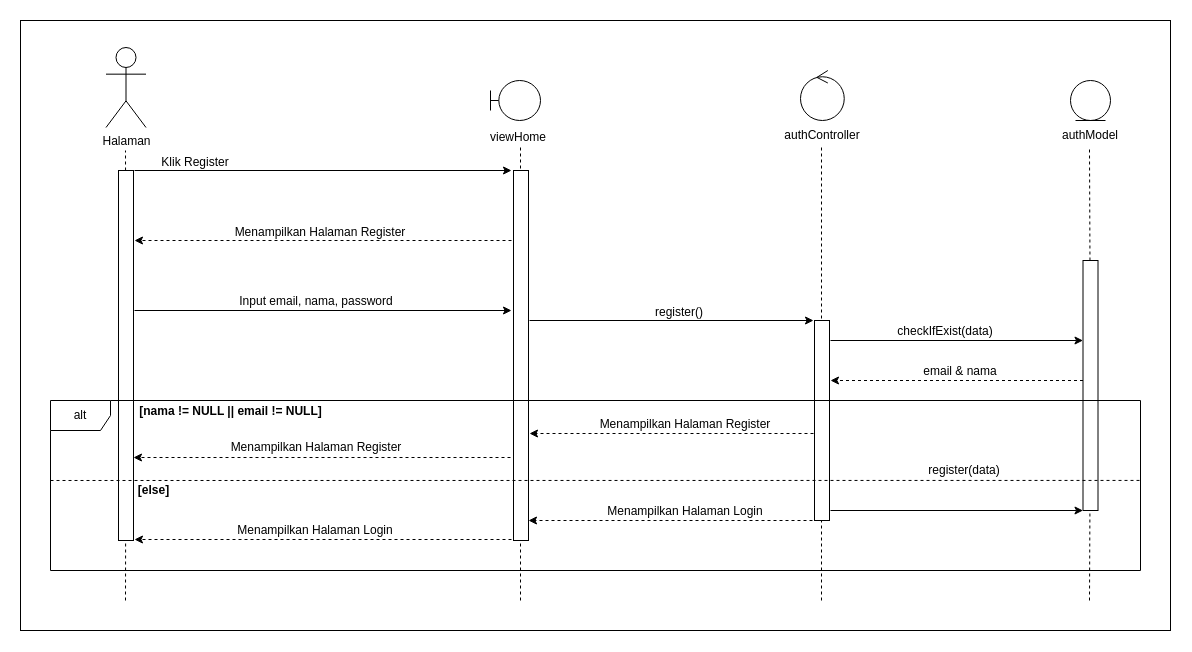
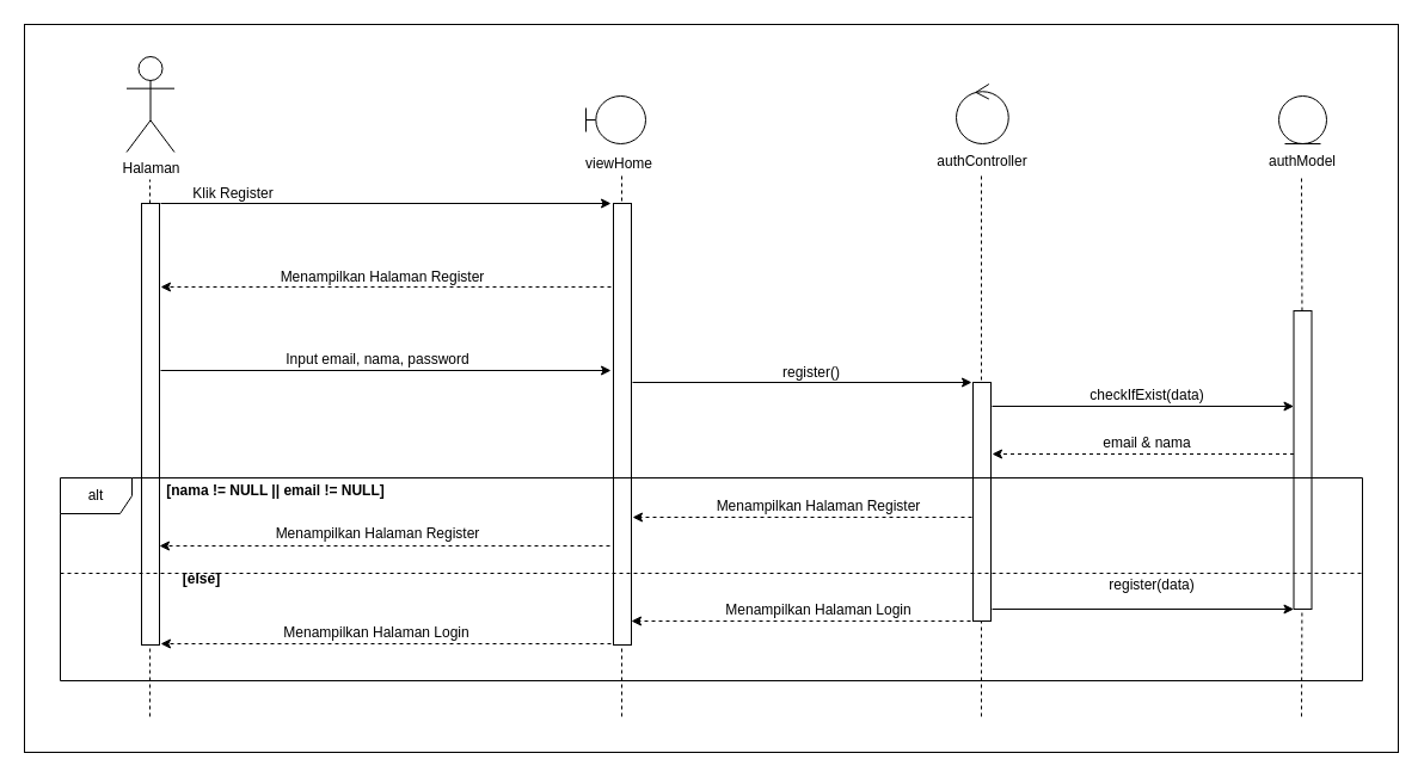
  <mxCell id="0" />
  <mxCell id="1" parent="0" />
  <mxCell id="2" value="" style="rounded=0;whiteSpace=wrap;html=1;" parent="1" vertex="1"><mxGeometry x="20" y="20" width="1150" height="610" as="geometry" /></mxCell>
  <mxCell id="3" value="Halaman" style="shape=umlActor;verticalLabelPosition=bottom;verticalAlign=top;html=1;outlineConnect=0;" parent="1" vertex="1"><mxGeometry x="105.5" y="47" width="40" height="80" as="geometry" /></mxCell>
  <mxCell id="4" value="" style="endArrow=none;dashed=1;html=1;rounded=0;startArrow=none;" parent="1" source="5" edge="1"><mxGeometry width="50" height="50" relative="1" as="geometry"><mxPoint x="125" y="560" as="sourcePoint" /><mxPoint x="125" y="150" as="targetPoint" /></mxGeometry></mxCell>
  <mxCell id="5" value="" style="rounded=0;whiteSpace=wrap;html=1;" parent="1" vertex="1"><mxGeometry x="118" y="170" width="15" height="370" as="geometry" /></mxCell>
  <mxCell id="6" value="" style="endArrow=none;dashed=1;html=1;rounded=0;" parent="1" target="5" edge="1"><mxGeometry width="50" height="50" relative="1" as="geometry"><mxPoint x="125" y="600" as="sourcePoint" /><mxPoint x="125" y="150" as="targetPoint" /></mxGeometry></mxCell>
  <mxCell id="7" value="" style="shape=umlBoundary;whiteSpace=wrap;html=1;" parent="1" vertex="1"><mxGeometry x="490" y="80" width="50" height="40" as="geometry" /></mxCell>
  <mxCell id="8" value="" style="endArrow=none;dashed=1;html=1;rounded=0;startArrow=none;" parent="1" edge="1"><mxGeometry width="50" height="50" relative="1" as="geometry"><mxPoint x="520" y="600" as="sourcePoint" /><mxPoint x="520" y="147" as="targetPoint" /></mxGeometry></mxCell>
  <mxCell id="9" value="" style="rounded=0;whiteSpace=wrap;html=1;" parent="1" vertex="1"><mxGeometry x="513" y="170" width="15" height="370" as="geometry" /></mxCell>
  <mxCell id="10" value="" style="ellipse;shape=umlControl;whiteSpace=wrap;html=1;" parent="1" vertex="1"><mxGeometry x="800" y="70" width="43.75" height="50" as="geometry" /></mxCell>
  <mxCell id="11" value="" style="endArrow=none;dashed=1;html=1;rounded=0;startArrow=none;" parent="1" edge="1"><mxGeometry width="50" height="50" relative="1" as="geometry"><mxPoint x="821" y="600" as="sourcePoint" /><mxPoint x="821" y="147" as="targetPoint" /></mxGeometry></mxCell>
  <mxCell id="12" value="" style="rounded=0;whiteSpace=wrap;html=1;" parent="1" vertex="1"><mxGeometry x="814" y="320" width="15" height="200" as="geometry" /></mxCell>
  <mxCell id="13" value="" style="shape=umlLifeline;participant=umlEntity;perimeter=lifelinePerimeter;whiteSpace=wrap;html=1;container=1;collapsible=0;recursiveResize=0;verticalAlign=top;spacingTop=36;outlineConnect=0;" parent="1" vertex="1"><mxGeometry x="1070" y="80" width="40" height="40" as="geometry" /></mxCell>
  <mxCell id="14" value="" style="endArrow=none;dashed=1;html=1;rounded=0;startArrow=none;" parent="1" source="15" edge="1"><mxGeometry width="50" height="50" relative="1" as="geometry"><mxPoint x="1089" y="561.5" as="sourcePoint" /><mxPoint x="1089" y="148.5" as="targetPoint" /></mxGeometry></mxCell>
  <mxCell id="15" value="" style="rounded=0;whiteSpace=wrap;html=1;" parent="1" vertex="1"><mxGeometry x="1082.5" y="260" width="15" height="250" as="geometry" /></mxCell>
  <mxCell id="16" value="" style="endArrow=none;dashed=1;html=1;rounded=0;startArrow=none;" parent="1" target="15" edge="1"><mxGeometry width="50" height="50" relative="1" as="geometry"><mxPoint x="1089" y="600" as="sourcePoint" /><mxPoint x="1089" y="148.5" as="targetPoint" /></mxGeometry></mxCell>
  <mxCell id="17" value="" style="endArrow=classic;html=1;rounded=0;exitX=1;exitY=0;exitDx=0;exitDy=0;" parent="1" edge="1"><mxGeometry width="50" height="50" relative="1" as="geometry"><mxPoint x="134" y="170" as="sourcePoint" /><mxPoint x="511" y="170" as="targetPoint" /></mxGeometry></mxCell>
  <mxCell id="18" value="" style="endArrow=classic;html=1;rounded=0;exitX=1;exitY=0;exitDx=0;exitDy=0;" parent="1" edge="1"><mxGeometry width="50" height="50" relative="1" as="geometry"><mxPoint x="134" y="310" as="sourcePoint" /><mxPoint x="511" y="310" as="targetPoint" /></mxGeometry></mxCell>
  <mxCell id="19" value="" style="endArrow=classic;html=1;rounded=0;exitX=1;exitY=0;exitDx=0;exitDy=0;dashed=1;" parent="1" edge="1"><mxGeometry width="50" height="50" relative="1" as="geometry"><mxPoint x="511" y="240" as="sourcePoint" /><mxPoint x="134" y="240" as="targetPoint" /></mxGeometry></mxCell>
  <mxCell id="20" value="" style="endArrow=classic;html=1;rounded=0;" parent="1" edge="1"><mxGeometry width="50" height="50" relative="1" as="geometry"><mxPoint x="529" y="320" as="sourcePoint" /><mxPoint x="813" y="320" as="targetPoint" /></mxGeometry></mxCell>
  <mxCell id="21" value="" style="endArrow=classic;html=1;rounded=0;" parent="1" edge="1"><mxGeometry width="50" height="50" relative="1" as="geometry"><mxPoint x="830" y="340" as="sourcePoint" /><mxPoint x="1082.5" y="340" as="targetPoint" /></mxGeometry></mxCell>
  <mxCell id="22" value="" style="endArrow=classic;html=1;rounded=0;dashed=1;" parent="1" edge="1"><mxGeometry width="50" height="50" relative="1" as="geometry"><mxPoint x="1082.5" y="380" as="sourcePoint" /><mxPoint x="830" y="380" as="targetPoint" /></mxGeometry></mxCell>
  <mxCell id="23" value="alt" style="shape=umlFrame;whiteSpace=wrap;html=1;" parent="1" vertex="1"><mxGeometry x="50" y="400" width="1090" height="170" as="geometry" /></mxCell>
  <mxCell id="24" value="" style="endArrow=none;dashed=1;html=1;rounded=0;entryX=1;entryY=0.529;entryDx=0;entryDy=0;entryPerimeter=0;" parent="1" edge="1"><mxGeometry width="50" height="50" relative="1" as="geometry"><mxPoint x="50" y="480" as="sourcePoint" /><mxPoint x="1140" y="479.93" as="targetPoint" /></mxGeometry></mxCell>
  <mxCell id="25" value="" style="endArrow=classic;html=1;rounded=0;exitX=1;exitY=0;exitDx=0;exitDy=0;dashed=1;" parent="1" edge="1"><mxGeometry width="50" height="50" relative="1" as="geometry"><mxPoint x="510" y="457" as="sourcePoint" /><mxPoint x="133" y="457" as="targetPoint" /></mxGeometry></mxCell>
  <mxCell id="26" value="" style="endArrow=classic;html=1;rounded=0;dashed=1;" parent="1" edge="1"><mxGeometry width="50" height="50" relative="1" as="geometry"><mxPoint x="813" y="433" as="sourcePoint" /><mxPoint x="529" y="433" as="targetPoint" /></mxGeometry></mxCell>
  <mxCell id="27" value="" style="endArrow=classic;html=1;rounded=0;" parent="1" edge="1"><mxGeometry width="50" height="50" relative="1" as="geometry"><mxPoint x="830" y="510" as="sourcePoint" /><mxPoint x="1082.5" y="510" as="targetPoint" /></mxGeometry></mxCell>
  <mxCell id="28" value="" style="endArrow=classic;html=1;rounded=0;dashed=1;" parent="1" edge="1"><mxGeometry width="50" height="50" relative="1" as="geometry"><mxPoint x="812" y="520" as="sourcePoint" /><mxPoint x="528" y="520" as="targetPoint" /></mxGeometry></mxCell>
  <mxCell id="29" value="" style="endArrow=classic;html=1;rounded=0;exitX=1;exitY=0;exitDx=0;exitDy=0;dashed=1;" parent="1" edge="1"><mxGeometry width="50" height="50" relative="1" as="geometry"><mxPoint x="511" y="539" as="sourcePoint" /><mxPoint x="134" y="539" as="targetPoint" /></mxGeometry></mxCell>
  <mxCell id="30" value="viewHome" style="text;html=1;strokeColor=none;fillColor=none;align=center;verticalAlign=middle;whiteSpace=wrap;rounded=0;" parent="1" vertex="1"><mxGeometry x="488" y="122" width="60" height="30" as="geometry" /></mxCell>
  <mxCell id="31" value="authController" style="text;html=1;strokeColor=none;fillColor=none;align=center;verticalAlign=middle;whiteSpace=wrap;rounded=0;" parent="1" vertex="1"><mxGeometry x="791.5" y="120" width="60" height="30" as="geometry" /></mxCell>
  <mxCell id="32" value="authModel" style="text;html=1;strokeColor=none;fillColor=none;align=center;verticalAlign=middle;whiteSpace=wrap;rounded=0;" parent="1" vertex="1"><mxGeometry x="1060" y="120" width="60" height="30" as="geometry" /></mxCell>
  <mxCell id="33" value="Klik Register" style="text;html=1;strokeColor=none;fillColor=none;align=center;verticalAlign=middle;whiteSpace=wrap;rounded=0;" parent="1" vertex="1"><mxGeometry x="145" y="147" width="100" height="30" as="geometry" /></mxCell>
  <mxCell id="34" value="Menampilkan Halaman Register" style="text;html=1;strokeColor=none;fillColor=none;align=center;verticalAlign=middle;whiteSpace=wrap;rounded=0;" parent="1" vertex="1"><mxGeometry x="230" y="217" width="180" height="30" as="geometry" /></mxCell>
  <mxCell id="35" value="Input email, nama, password" style="text;html=1;strokeColor=none;fillColor=none;align=center;verticalAlign=middle;whiteSpace=wrap;rounded=0;" parent="1" vertex="1"><mxGeometry x="226" y="286" width="180" height="30" as="geometry" /></mxCell>
  <mxCell id="36" value="register()" style="text;html=1;strokeColor=none;fillColor=none;align=center;verticalAlign=middle;whiteSpace=wrap;rounded=0;" parent="1" vertex="1"><mxGeometry x="629" y="297" width="100" height="30" as="geometry" /></mxCell>
- <mxCell id="37" value="checkIfExist(data)" style="text;html=1;strokeColor=none;fillColor=none;align=center;verticalAlign=middle;whiteSpace=wrap;rounded=0;" parent="1" vertex="1"><mxGeometry x="895" y="316" width="100" height="30" as="geometry" /></mxCell>
+ <mxCell id="37" value="checkIfExist(data)" style="text;html=1;strokeColor=none;fillColor=none;align=center;verticalAlign=middle;whiteSpace=wrap;rounded=0;" parent="1" vertex="1"><mxGeometry x="910" y="316" width="100" height="30" as="geometry" /></mxCell>
  <mxCell id="38" value="email &amp;amp; nama" style="text;html=1;strokeColor=none;fillColor=none;align=center;verticalAlign=middle;whiteSpace=wrap;rounded=0;" parent="1" vertex="1"><mxGeometry x="910" y="356" width="100" height="30" as="geometry" /></mxCell>
  <mxCell id="39" value="Menampilkan Halaman Register" style="text;html=1;strokeColor=none;fillColor=none;align=center;verticalAlign=middle;whiteSpace=wrap;rounded=0;" parent="1" vertex="1"><mxGeometry x="595" y="409" width="180" height="30" as="geometry" /></mxCell>
  <mxCell id="40" value="Menampilkan Halaman Register" style="text;html=1;strokeColor=none;fillColor=none;align=center;verticalAlign=middle;whiteSpace=wrap;rounded=0;" parent="1" vertex="1"><mxGeometry x="226" y="432" width="180" height="30" as="geometry" /></mxCell>
  <mxCell id="41" value="Menampilkan Halaman Login" style="text;html=1;strokeColor=none;fillColor=none;align=center;verticalAlign=middle;whiteSpace=wrap;rounded=0;" parent="1" vertex="1"><mxGeometry x="225" y="515" width="180" height="30" as="geometry" /></mxCell>
  <mxCell id="42" value="Menampilkan Halaman Login" style="text;html=1;strokeColor=none;fillColor=none;align=center;verticalAlign=middle;whiteSpace=wrap;rounded=0;" parent="1" vertex="1"><mxGeometry x="595" y="496" width="180" height="30" as="geometry" /></mxCell>
- <mxCell id="43" value="register(data)" style="text;html=1;strokeColor=none;fillColor=none;align=center;verticalAlign=middle;whiteSpace=wrap;rounded=0;" parent="1" vertex="1"><mxGeometry x="914" y="455" width="100" height="30" as="geometry" /></mxCell>
+ <mxCell id="43" value="register(data)" style="text;html=1;strokeColor=none;fillColor=none;align=center;verticalAlign=middle;whiteSpace=wrap;rounded=0;" parent="1" vertex="1"><mxGeometry x="914" y="475" width="100" height="30" as="geometry" /></mxCell>
  <mxCell id="44" value="&lt;b&gt;[nama != NULL || email != NULL]&lt;/b&gt;" style="text;html=1;strokeColor=none;fillColor=none;align=center;verticalAlign=middle;whiteSpace=wrap;rounded=0;" parent="1" vertex="1"><mxGeometry x="123" y="396" width="215" height="30" as="geometry" /></mxCell>
- <mxCell id="45" value="&lt;b&gt;[else]&lt;/b&gt;" style="text;html=1;strokeColor=none;fillColor=none;align=center;verticalAlign=middle;whiteSpace=wrap;rounded=0;" parent="1" vertex="1"><mxGeometry x="136" y="475" width="35" height="30" as="geometry" /></mxCell>
+ <mxCell id="45" value="&lt;b&gt;[else]&lt;/b&gt;" style="text;html=1;strokeColor=none;fillColor=none;align=center;verticalAlign=middle;whiteSpace=wrap;rounded=0;" parent="1" vertex="1"><mxGeometry x="151" y="470" width="35" height="30" as="geometry" /></mxCell>
